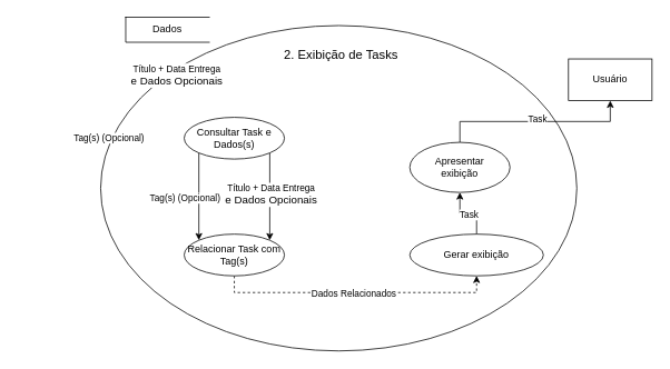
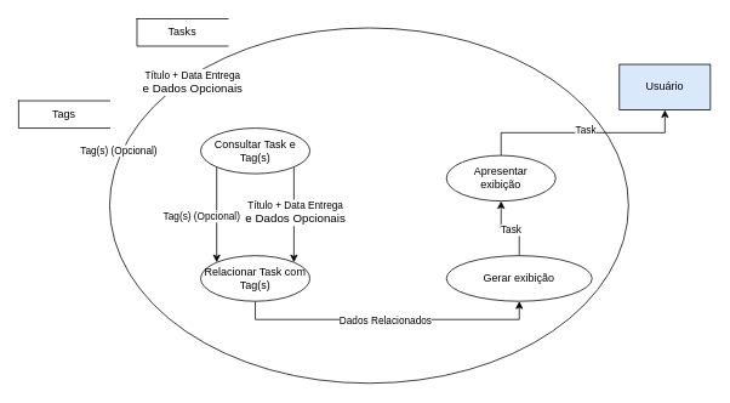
  <mxCell id="0" />
  <mxCell id="1" parent="0" />
  <mxCell id="2" value="" style="shape=ellipse;html=1;dashed=0;whiteSpace=wrap;perimeter=ellipsePerimeter;verticalAlign=top;fontSize=15;" vertex="1" parent="1"><mxGeometry x="120" y="30" width="570" height="390" as="geometry" /></mxCell>
- <mxCell id="3" value="Dados" style="html=1;dashed=0;whiteSpace=wrap;shape=partialRectangle;right=0;" vertex="1" parent="1"><mxGeometry x="150" y="20" width="100" height="30" as="geometry" /></mxCell>
+ <mxCell id="3" value="Tasks" style="html=1;dashed=0;whiteSpace=wrap;shape=partialRectangle;right=0;" vertex="1" parent="1"><mxGeometry x="150" y="20" width="100" height="30" as="geometry" /></mxCell>
+ <mxCell id="4" value="Tags" style="html=1;dashed=0;whiteSpace=wrap;shape=partialRectangle;right=0;" vertex="1" parent="1"><mxGeometry x="20" y="110" width="100" height="30" as="geometry" /></mxCell>
  <mxCell id="5" value="" style="edgeStyle=orthogonalEdgeStyle;rounded=0;orthogonalLoop=1;jettySize=auto;html=1;entryX=0;entryY=0;entryDx=0;entryDy=0;exitX=0;exitY=1;exitDx=0;exitDy=0;" edge="1" parent="1" source="9" target="12"><mxGeometry relative="1" as="geometry" /></mxCell>
  <mxCell id="6" value="Tag(s) (Opcional)" style="edgeLabel;html=1;align=center;verticalAlign=middle;resizable=0;points=[];" vertex="1" connectable="0" parent="5"><mxGeometry x="0.029" relative="1" as="geometry"><mxPoint x="-17" as="offset" /></mxGeometry></mxCell>
  <mxCell id="7" style="edgeStyle=orthogonalEdgeStyle;rounded=0;orthogonalLoop=1;jettySize=auto;html=1;exitX=1;exitY=1;exitDx=0;exitDy=0;entryX=1;entryY=0;entryDx=0;entryDy=0;" edge="1" parent="1" source="9" target="12"><mxGeometry relative="1" as="geometry" /></mxCell>
  <mxCell id="8" value="Título + Data Entrega&lt;br style=&quot;font-size: 13px;&quot;&gt;&lt;span style=&quot;font-size: 13px;&quot;&gt;e Dados Opcionais&lt;/span&gt;" style="edgeLabel;html=1;align=center;verticalAlign=middle;resizable=0;points=[];" vertex="1" connectable="0" parent="7"><mxGeometry x="-0.037" y="1" relative="1" as="geometry"><mxPoint as="offset" /></mxGeometry></mxCell>
- <mxCell id="9" value="Consultar Task e Dados(s)" style="shape=ellipse;html=1;dashed=0;whiteSpace=wrap;perimeter=ellipsePerimeter;" vertex="1" parent="1"><mxGeometry x="220" y="140" width="120" height="50" as="geometry" /></mxCell>
- <mxCell id="10" value="" style="edgeStyle=orthogonalEdgeStyle;rounded=0;orthogonalLoop=1;jettySize=auto;html=1;exitX=0.5;exitY=1;exitDx=0;exitDy=0;entryX=0.5;entryY=1;entryDx=0;entryDy=0;dashed=1;" edge="1" parent="1" source="12" target="15"><mxGeometry relative="1" as="geometry" /></mxCell>
+ <mxCell id="9" value="Consultar Task e Tag(s)" style="shape=ellipse;html=1;dashed=0;whiteSpace=wrap;perimeter=ellipsePerimeter;" vertex="1" parent="1"><mxGeometry x="220" y="140" width="120" height="50" as="geometry" /></mxCell>
+ <mxCell id="10" value="" style="edgeStyle=orthogonalEdgeStyle;rounded=0;orthogonalLoop=1;jettySize=auto;html=1;exitX=0.5;exitY=1;exitDx=0;exitDy=0;entryX=0.5;entryY=1;entryDx=0;entryDy=0;" edge="1" parent="1" source="12" target="15"><mxGeometry relative="1" as="geometry" /></mxCell>
  <mxCell id="11" value="Dados Relacionados" style="edgeLabel;html=1;align=center;verticalAlign=middle;resizable=0;points=[];" vertex="1" connectable="0" parent="10"><mxGeometry x="-0.02" y="-1" relative="1" as="geometry"><mxPoint as="offset" /></mxGeometry></mxCell>
  <mxCell id="12" value="Relacionar Task com Tag(s)" style="shape=ellipse;html=1;dashed=0;whiteSpace=wrap;perimeter=ellipsePerimeter;" vertex="1" parent="1"><mxGeometry x="220" y="280" width="120" height="50" as="geometry" /></mxCell>
  <mxCell id="13" value="" style="edgeStyle=orthogonalEdgeStyle;rounded=0;orthogonalLoop=1;jettySize=auto;html=1;" edge="1" parent="1" source="15" target="18"><mxGeometry relative="1" as="geometry" /></mxCell>
  <mxCell id="14" value="Task" style="edgeLabel;html=1;align=center;verticalAlign=middle;resizable=0;points=[];" vertex="1" connectable="0" parent="13"><mxGeometry x="0.001" y="1" relative="1" as="geometry"><mxPoint as="offset" /></mxGeometry></mxCell>
  <mxCell id="15" value="Gerar exibição" style="shape=ellipse;html=1;dashed=0;whiteSpace=wrap;perimeter=ellipsePerimeter;" vertex="1" parent="1"><mxGeometry x="490" y="280" width="160" height="50" as="geometry" /></mxCell>
  <mxCell id="16" style="edgeStyle=orthogonalEdgeStyle;rounded=0;orthogonalLoop=1;jettySize=auto;html=1;exitX=0.5;exitY=0;exitDx=0;exitDy=0;entryX=0.5;entryY=1;entryDx=0;entryDy=0;" edge="1" parent="1" source="18" target="19"><mxGeometry relative="1" as="geometry" /></mxCell>
  <mxCell id="17" value="Task" style="edgeLabel;html=1;align=center;verticalAlign=middle;resizable=0;points=[];" vertex="1" connectable="0" parent="16"><mxGeometry x="0.015" y="3" relative="1" as="geometry"><mxPoint as="offset" /></mxGeometry></mxCell>
- <mxCell id="18" value="Apresentar &lt;br&gt;exibição" style="shape=ellipse;html=1;dashed=0;whiteSpace=wrap;perimeter=ellipsePerimeter;" vertex="1" parent="1"><mxGeometry x="490" y="170" width="120" height="60" as="geometry" /></mxCell>
- <mxCell id="19" value="Usuário" style="html=1;dashed=0;whiteSpace=wrap;" vertex="1" parent="1"><mxGeometry x="680" y="70" width="100" height="50" as="geometry" /></mxCell>
- <mxCell id="20" value="2. Exibição de Tasks" style="text;html=1;strokeColor=none;fillColor=none;align=center;verticalAlign=middle;whiteSpace=wrap;rounded=0;fontSize=15;" vertex="1" parent="1"><mxGeometry x="326.25" y="50" width="163.75" height="30" as="geometry" /></mxCell>
+ <mxCell id="18" value="Apresentar &lt;br&gt;exibição" style="shape=ellipse;html=1;dashed=0;whiteSpace=wrap;perimeter=ellipsePerimeter;" vertex="1" parent="1"><mxGeometry x="490" y="170" width="120" height="50" as="geometry" /></mxCell>
+ <mxCell id="19" value="Usuário" style="html=1;dashed=0;whiteSpace=wrap;fillColor=#dae8fc;" vertex="1" parent="1"><mxGeometry x="680" y="70" width="100" height="50" as="geometry" /></mxCell>
  <mxCell id="21" value="Título + Data Entrega&lt;br style=&quot;font-size: 13px;&quot;&gt;&lt;span style=&quot;font-size: 13px;&quot;&gt;e Dados Opcionais&lt;/span&gt;" style="edgeLabel;html=1;align=center;verticalAlign=middle;resizable=0;points=[];" vertex="1" connectable="0" parent="1"><mxGeometry x="210.001" y="89.998" as="geometry" /></mxCell>
  <mxCell id="22" value="Tag(s) (Opcional)" style="edgeLabel;html=1;align=center;verticalAlign=middle;resizable=0;points=[];" vertex="1" connectable="0" parent="1"><mxGeometry x="129.999" y="164.996" as="geometry" /></mxCell>
